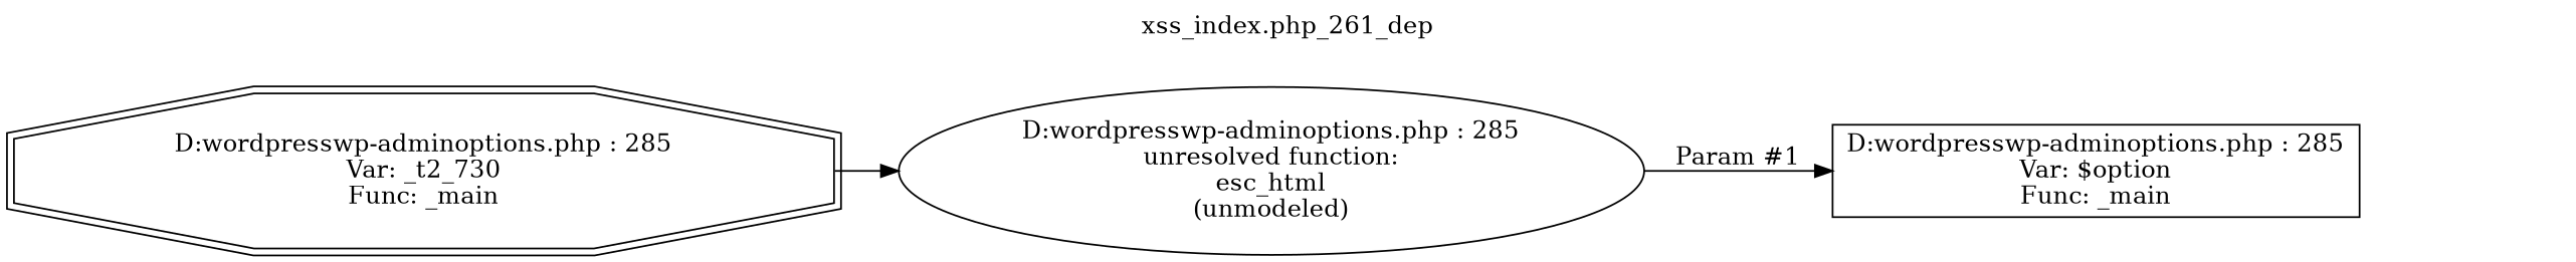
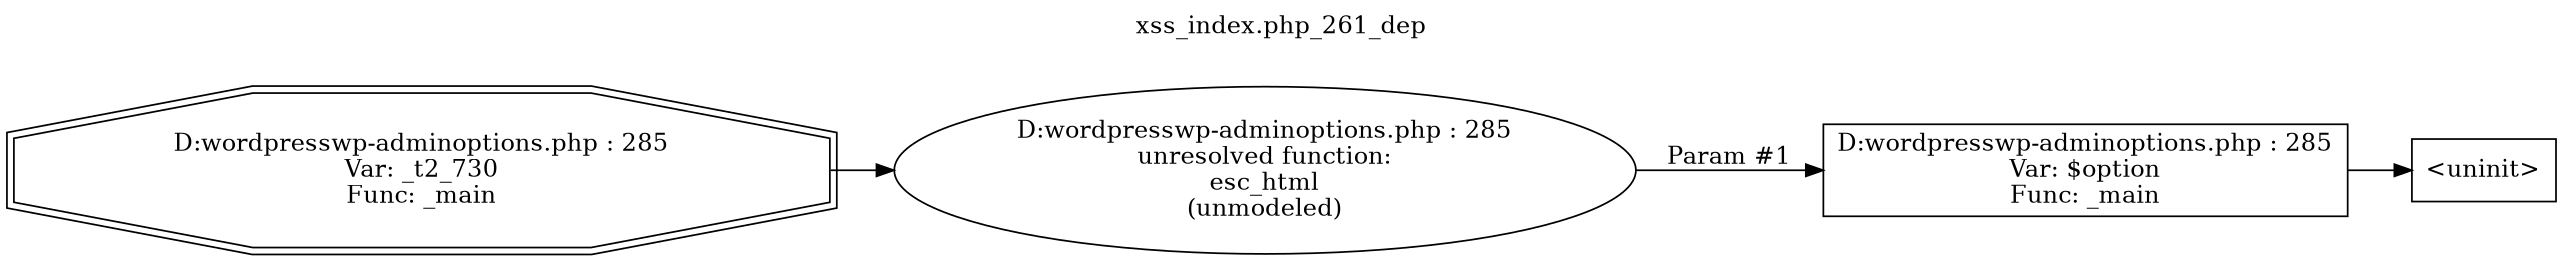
  digraph {
    label="xss_index.php_261_dep"
    labelloc=t
    rankdir=LR
    node [shape=box]
    n1 [label="D:\wordpress\wp-admin\options.php : 285\nVar: _t2_730\nFunc: _main\n" shape=doubleoctagon]
    n2 [label="D:\wordpress\wp-admin\options.php : 285\nunresolved function:\nesc_html\n(unmodeled)\n" shape=ellipse]
    n3 [label="D:\wordpress\wp-admin\options.php : 285\nVar: $option\nFunc: _main\n"]
+   n4 [label="<uninit>"]
    n1 -> n2
    n2 -> n3 [label="Param #1"]
+   n3 -> n4
  }
